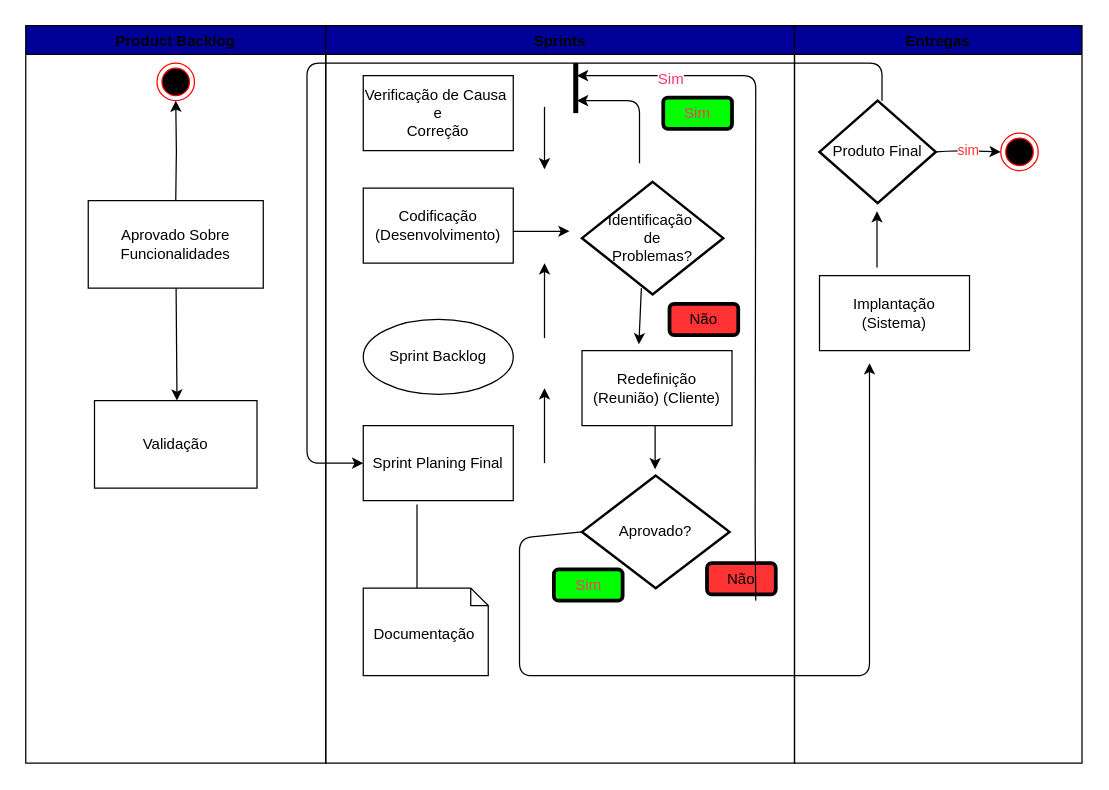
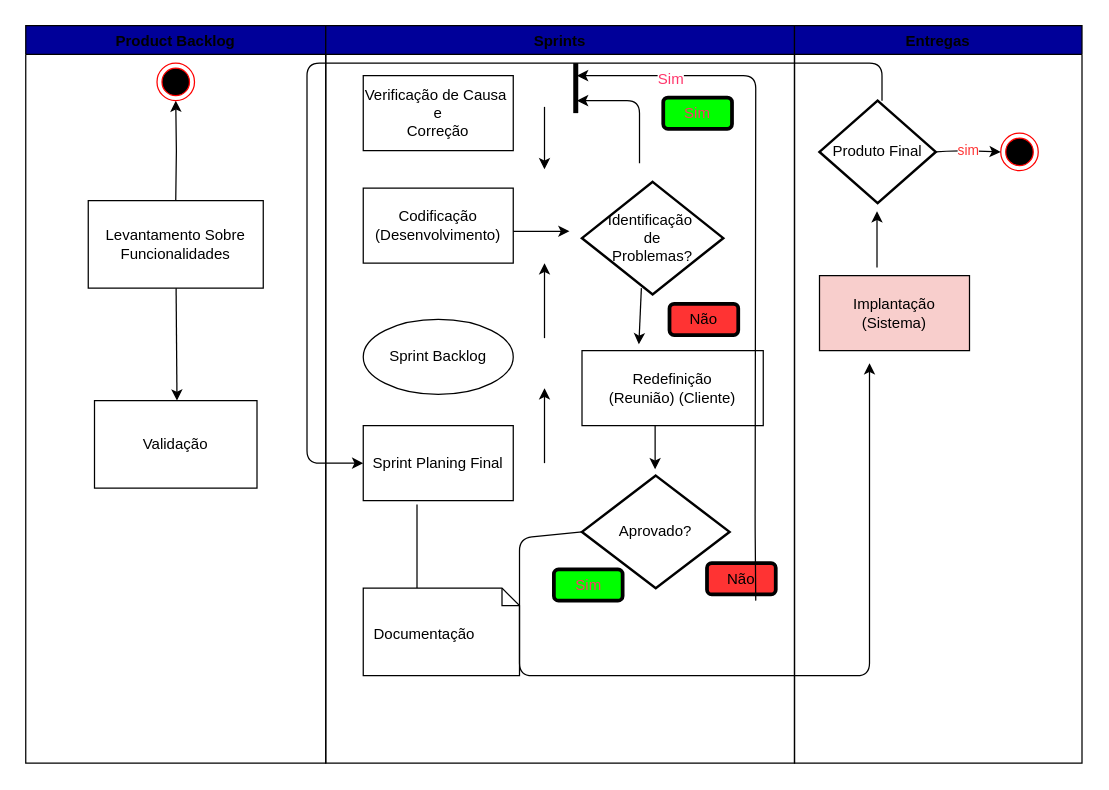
  <mxCell id="0" />
  <mxCell id="1" parent="0" />
  <mxCell id="2" value="" style="endArrow=classic;html=1;" edge="1" parent="1" target="7"><mxGeometry width="50" height="50" relative="1" as="geometry"><mxPoint x="150" y="210" as="sourcePoint" /><mxPoint x="150" y="250" as="targetPoint" /></mxGeometry></mxCell>
  <mxCell id="3" value="Validação" style="rounded=0;whiteSpace=wrap;html=1;" vertex="1" parent="1"><mxGeometry x="75" y="320" width="130" height="70" as="geometry" /></mxCell>
  <mxCell id="4" value="" style="endArrow=classic;html=1;" edge="1" parent="1" source="7"><mxGeometry width="50" height="50" relative="1" as="geometry"><mxPoint x="100" y="500" as="sourcePoint" /><mxPoint x="141" y="320" as="targetPoint" /></mxGeometry></mxCell>
  <mxCell id="5" value="Product Backlog" style="swimlane;fillColor=#000099;" vertex="1" parent="1"><mxGeometry x="20" y="20" width="240" height="590" as="geometry" /></mxCell>
  <mxCell id="6" style="edgeStyle=orthogonalEdgeStyle;rounded=0;orthogonalLoop=1;jettySize=auto;html=1;entryX=0.5;entryY=1;entryDx=0;entryDy=0;" edge="1" parent="5" target="8"><mxGeometry relative="1" as="geometry"><mxPoint x="120" y="140" as="sourcePoint" /><mxPoint x="120" y="90" as="targetPoint" /></mxGeometry></mxCell>
- <mxCell id="7" value="Aprovado Sobre Funcionalidades" style="rounded=0;whiteSpace=wrap;html=1;" vertex="1" parent="5"><mxGeometry x="50" y="140" width="140" height="70" as="geometry" /></mxCell>
+ <mxCell id="7" value="Levantamento Sobre Funcionalidades" style="rounded=0;whiteSpace=wrap;html=1;" vertex="1" parent="5"><mxGeometry x="50" y="140" width="140" height="70" as="geometry" /></mxCell>
  <mxCell id="8" value="" style="ellipse;html=1;shape=endState;fillColor=#000000;strokeColor=#ff0000;fontColor=#FF366B;" vertex="1" parent="5"><mxGeometry x="105" y="30" width="30" height="30" as="geometry" /></mxCell>
  <mxCell id="9" value="Sprints" style="swimlane;fillColor=#000099;" vertex="1" parent="1"><mxGeometry x="260" y="20" width="375" height="590" as="geometry" /></mxCell>
  <mxCell id="10" value="Verificação de Causa&amp;nbsp;&lt;br&gt;e&lt;br&gt;Correção&lt;br&gt;" style="rounded=0;whiteSpace=wrap;html=1;fillColor=#FFFFFF;" vertex="1" parent="9"><mxGeometry x="30" y="40" width="120" height="60" as="geometry" /></mxCell>
  <mxCell id="11" value="Codificação&lt;br&gt;(Desenvolvimento)&lt;br&gt;" style="rounded=0;whiteSpace=wrap;html=1;fillColor=#FFFFFF;" vertex="1" parent="9"><mxGeometry x="30" y="130" width="120" height="60" as="geometry" /></mxCell>
  <mxCell id="12" value="Sprint Backlog" style="ellipse;whiteSpace=wrap;html=1;fillColor=#FFFFFF;" vertex="1" parent="9"><mxGeometry x="30" y="235" width="120" height="60" as="geometry" /></mxCell>
  <mxCell id="13" value="Sprint Planing Final" style="rounded=0;whiteSpace=wrap;html=1;fillColor=#FFFFFF;" vertex="1" parent="9"><mxGeometry x="30" y="320" width="120" height="60" as="geometry" /></mxCell>
  <mxCell id="14" value="" style="endArrow=classic;html=1;" edge="1" parent="9"><mxGeometry width="50" height="50" relative="1" as="geometry"><mxPoint x="175" y="65" as="sourcePoint" /><mxPoint x="175" y="115" as="targetPoint" /></mxGeometry></mxCell>
  <mxCell id="15" value="" style="endArrow=classic;html=1;" edge="1" parent="9"><mxGeometry width="50" height="50" relative="1" as="geometry"><mxPoint x="175" y="250" as="sourcePoint" /><mxPoint x="175" y="190" as="targetPoint" /></mxGeometry></mxCell>
  <mxCell id="16" value="" style="endArrow=classic;html=1;" edge="1" parent="9"><mxGeometry width="50" height="50" relative="1" as="geometry"><mxPoint x="175" y="350" as="sourcePoint" /><mxPoint x="175" y="290" as="targetPoint" /></mxGeometry></mxCell>
  <mxCell id="17" value="" style="endArrow=none;html=1;exitX=0;exitY=0;exitDx=43;exitDy=0;exitPerimeter=0;" edge="1" parent="9" source="18"><mxGeometry width="50" height="50" relative="1" as="geometry"><mxPoint x="89" y="450" as="sourcePoint" /><mxPoint x="73" y="383" as="targetPoint" /></mxGeometry></mxCell>
- <mxCell id="18" value="&lt;br&gt;&lt;br&gt;&amp;nbsp; Documentação&lt;br&gt;" style="shape=note;whiteSpace=wrap;html=1;size=14;verticalAlign=top;align=left;spacingTop=-6;fillColor=#FFFFFF;" vertex="1" parent="9"><mxGeometry x="30" y="450" width="100" height="70" as="geometry" /></mxCell>
+ <mxCell id="18" value="&lt;br&gt;&lt;br&gt;&amp;nbsp; Documentação&lt;br&gt;" style="shape=note;whiteSpace=wrap;html=1;size=14;verticalAlign=top;align=left;spacingTop=-6;fillColor=#FFFFFF;" vertex="1" parent="9"><mxGeometry x="30" y="450" width="125" height="70" as="geometry" /></mxCell>
  <mxCell id="19" value="" style="endArrow=classic;html=1;" edge="1" parent="9"><mxGeometry width="50" height="50" relative="1" as="geometry"><mxPoint x="150" y="164.5" as="sourcePoint" /><mxPoint x="195" y="164.5" as="targetPoint" /></mxGeometry></mxCell>
- <mxCell id="20" value="Redefinição&lt;br&gt;(Reunião) (Cliente)&lt;br&gt;" style="rounded=0;whiteSpace=wrap;html=1;fillColor=#FFFFFF;" vertex="1" parent="9"><mxGeometry x="205" y="260" width="120" height="60" as="geometry" /></mxCell>
+ <mxCell id="20" value="Redefinição&lt;br&gt;(Reunião) (Cliente)&lt;br&gt;" style="rounded=0;whiteSpace=wrap;html=1;fillColor=#FFFFFF;" vertex="1" parent="9"><mxGeometry x="205" y="260" width="145" height="60" as="geometry" /></mxCell>
  <mxCell id="21" value="Aprovado?&lt;br&gt;" style="strokeWidth=2;html=1;shape=mxgraph.flowchart.decision;whiteSpace=wrap;fillColor=#FFFFFF;" vertex="1" parent="9"><mxGeometry x="205" y="360" width="118" height="90" as="geometry" /></mxCell>
  <mxCell id="22" value="" style="endArrow=classic;html=1;" edge="1" parent="9"><mxGeometry width="50" height="50" relative="1" as="geometry"><mxPoint x="263.5" y="320" as="sourcePoint" /><mxPoint x="263.5" y="355" as="targetPoint" /></mxGeometry></mxCell>
  <mxCell id="23" value="Sim" style="rounded=1;whiteSpace=wrap;html=1;fillColor=#00FF00;fontColor=#FF366B;strokeWidth=3;" vertex="1" parent="9"><mxGeometry x="182.5" y="435" width="55" height="25" as="geometry" /></mxCell>
  <mxCell id="24" value="Sim" style="rounded=1;whiteSpace=wrap;html=1;fillColor=#00FF00;fontColor=#FF366B;strokeWidth=3;" vertex="1" parent="9"><mxGeometry x="270" y="57.5" width="55" height="25" as="geometry" /></mxCell>
  <mxCell id="25" value="Não" style="rounded=1;whiteSpace=wrap;html=1;fillColor=#FF3333;strokeWidth=3;" vertex="1" parent="9"><mxGeometry x="275" y="222.5" width="55" height="25" as="geometry" /></mxCell>
  <mxCell id="26" value="Não" style="rounded=1;whiteSpace=wrap;html=1;fillColor=#FF3333;strokeWidth=3;" vertex="1" parent="9"><mxGeometry x="305" y="430" width="55" height="25" as="geometry" /></mxCell>
  <mxCell id="27" value="" style="line;strokeWidth=4;direction=south;html=1;perimeter=backbonePerimeter;points=[];outlineConnect=0;fillColor=#FF3333;fontColor=#FF366B;" vertex="1" parent="9"><mxGeometry x="195" y="30" width="10" height="40" as="geometry" /></mxCell>
  <mxCell id="28" value="" style="endArrow=classic;html=1;entryX=0.5;entryY=0;entryDx=0;entryDy=0;" edge="1" parent="9"><mxGeometry width="50" height="50" relative="1" as="geometry"><mxPoint x="252.5" y="210" as="sourcePoint" /><mxPoint x="250.5" y="255" as="targetPoint" /></mxGeometry></mxCell>
  <mxCell id="29" value="" style="endArrow=classic;html=1;" edge="1" parent="9" target="27"><mxGeometry width="50" height="50" relative="1" as="geometry"><mxPoint x="251" y="110" as="sourcePoint" /><mxPoint x="251" y="50" as="targetPoint" /><Array as="points"><mxPoint x="251" y="60" /></Array></mxGeometry></mxCell>
  <mxCell id="30" value="" style="endArrow=classic;html=1;" edge="1" parent="9" target="27"><mxGeometry width="50" height="50" relative="1" as="geometry"><mxPoint x="344" y="460" as="sourcePoint" /><mxPoint x="344" y="30" as="targetPoint" /><Array as="points"><mxPoint x="343.5" y="400" /><mxPoint x="344" y="40" /></Array></mxGeometry></mxCell>
  <mxCell id="31" value="Sim" style="text;html=1;resizable=0;points=[];align=center;verticalAlign=middle;labelBackgroundColor=#ffffff;fontColor=#FF366B;" vertex="1" connectable="0" parent="30"><mxGeometry x="0.736" y="2" relative="1" as="geometry"><mxPoint as="offset" /></mxGeometry></mxCell>
  <mxCell id="32" value="" style="endArrow=classic;html=1;exitX=0;exitY=0.5;exitDx=0;exitDy=0;exitPerimeter=0;" edge="1" parent="9" source="21"><mxGeometry width="50" height="50" relative="1" as="geometry"><mxPoint x="172" y="405" as="sourcePoint" /><mxPoint x="435" y="270" as="targetPoint" /><Array as="points"><mxPoint x="155" y="410" /><mxPoint x="155" y="520" /><mxPoint x="435" y="520" /></Array></mxGeometry></mxCell>
  <mxCell id="33" value="Entregas" style="swimlane;fillColor=#000099;" vertex="1" parent="1"><mxGeometry x="635" y="20" width="230" height="590" as="geometry" /></mxCell>
- <mxCell id="34" value="Implantação&lt;br&gt;(Sistema)&lt;br&gt;" style="rounded=0;whiteSpace=wrap;html=1;fillColor=#FFFFFF;" vertex="1" parent="33"><mxGeometry x="20" y="200" width="120" height="60" as="geometry" /></mxCell>
+ <mxCell id="34" value="Implantação&lt;br&gt;(Sistema)&lt;br&gt;" style="rounded=0;whiteSpace=wrap;html=1;fillColor=#f8cecc;" vertex="1" parent="33"><mxGeometry x="20" y="200" width="120" height="60" as="geometry" /></mxCell>
  <mxCell id="35" value="Produto Final" style="strokeWidth=2;html=1;shape=mxgraph.flowchart.decision;whiteSpace=wrap;fillColor=#FFFFFF;" vertex="1" parent="33"><mxGeometry x="20" y="60" width="93" height="82" as="geometry" /></mxCell>
  <mxCell id="36" value="" style="endArrow=classic;html=1;" edge="1" parent="33"><mxGeometry width="50" height="50" relative="1" as="geometry"><mxPoint x="66" y="193.5" as="sourcePoint" /><mxPoint x="66" y="148.5" as="targetPoint" /></mxGeometry></mxCell>
  <mxCell id="37" value="" style="ellipse;html=1;shape=endState;fillColor=#000000;strokeColor=#ff0000;fontColor=#FF366B;" vertex="1" parent="33"><mxGeometry x="165" y="86" width="30" height="30" as="geometry" /></mxCell>
  <mxCell id="38" value="&lt;font color=&quot;#ff3333&quot;&gt;sim&lt;/font&gt;" style="endArrow=classic;html=1;entryX=0;entryY=0.5;entryDx=0;entryDy=0;exitX=1;exitY=0.5;exitDx=0;exitDy=0;exitPerimeter=0;" edge="1" parent="33" source="35" target="37"><mxGeometry width="50" height="50" relative="1" as="geometry"><mxPoint x="120" y="100" as="sourcePoint" /><mxPoint x="165" y="100" as="targetPoint" /><Array as="points"><mxPoint x="130" y="100" /></Array></mxGeometry></mxCell>
  <mxCell id="39" value="" style="endArrow=classic;html=1;entryX=0;entryY=0.5;entryDx=0;entryDy=0;" edge="1" parent="33" target="13"><mxGeometry width="50" height="50" relative="1" as="geometry"><mxPoint x="70" y="60" as="sourcePoint" /><mxPoint x="-390" y="350" as="targetPoint" /><Array as="points"><mxPoint x="70" y="30" /><mxPoint x="-390" y="30" /><mxPoint x="-390" y="350" /></Array></mxGeometry></mxCell>
  <mxCell id="40" value="Identificação&amp;nbsp;&lt;br&gt;de&lt;br&gt;Problemas?&lt;br&gt;" style="strokeWidth=2;html=1;shape=mxgraph.flowchart.decision;whiteSpace=wrap;fillColor=#FFFFFF;" vertex="1" parent="1"><mxGeometry x="465" y="145" width="113" height="90" as="geometry" /></mxCell>
